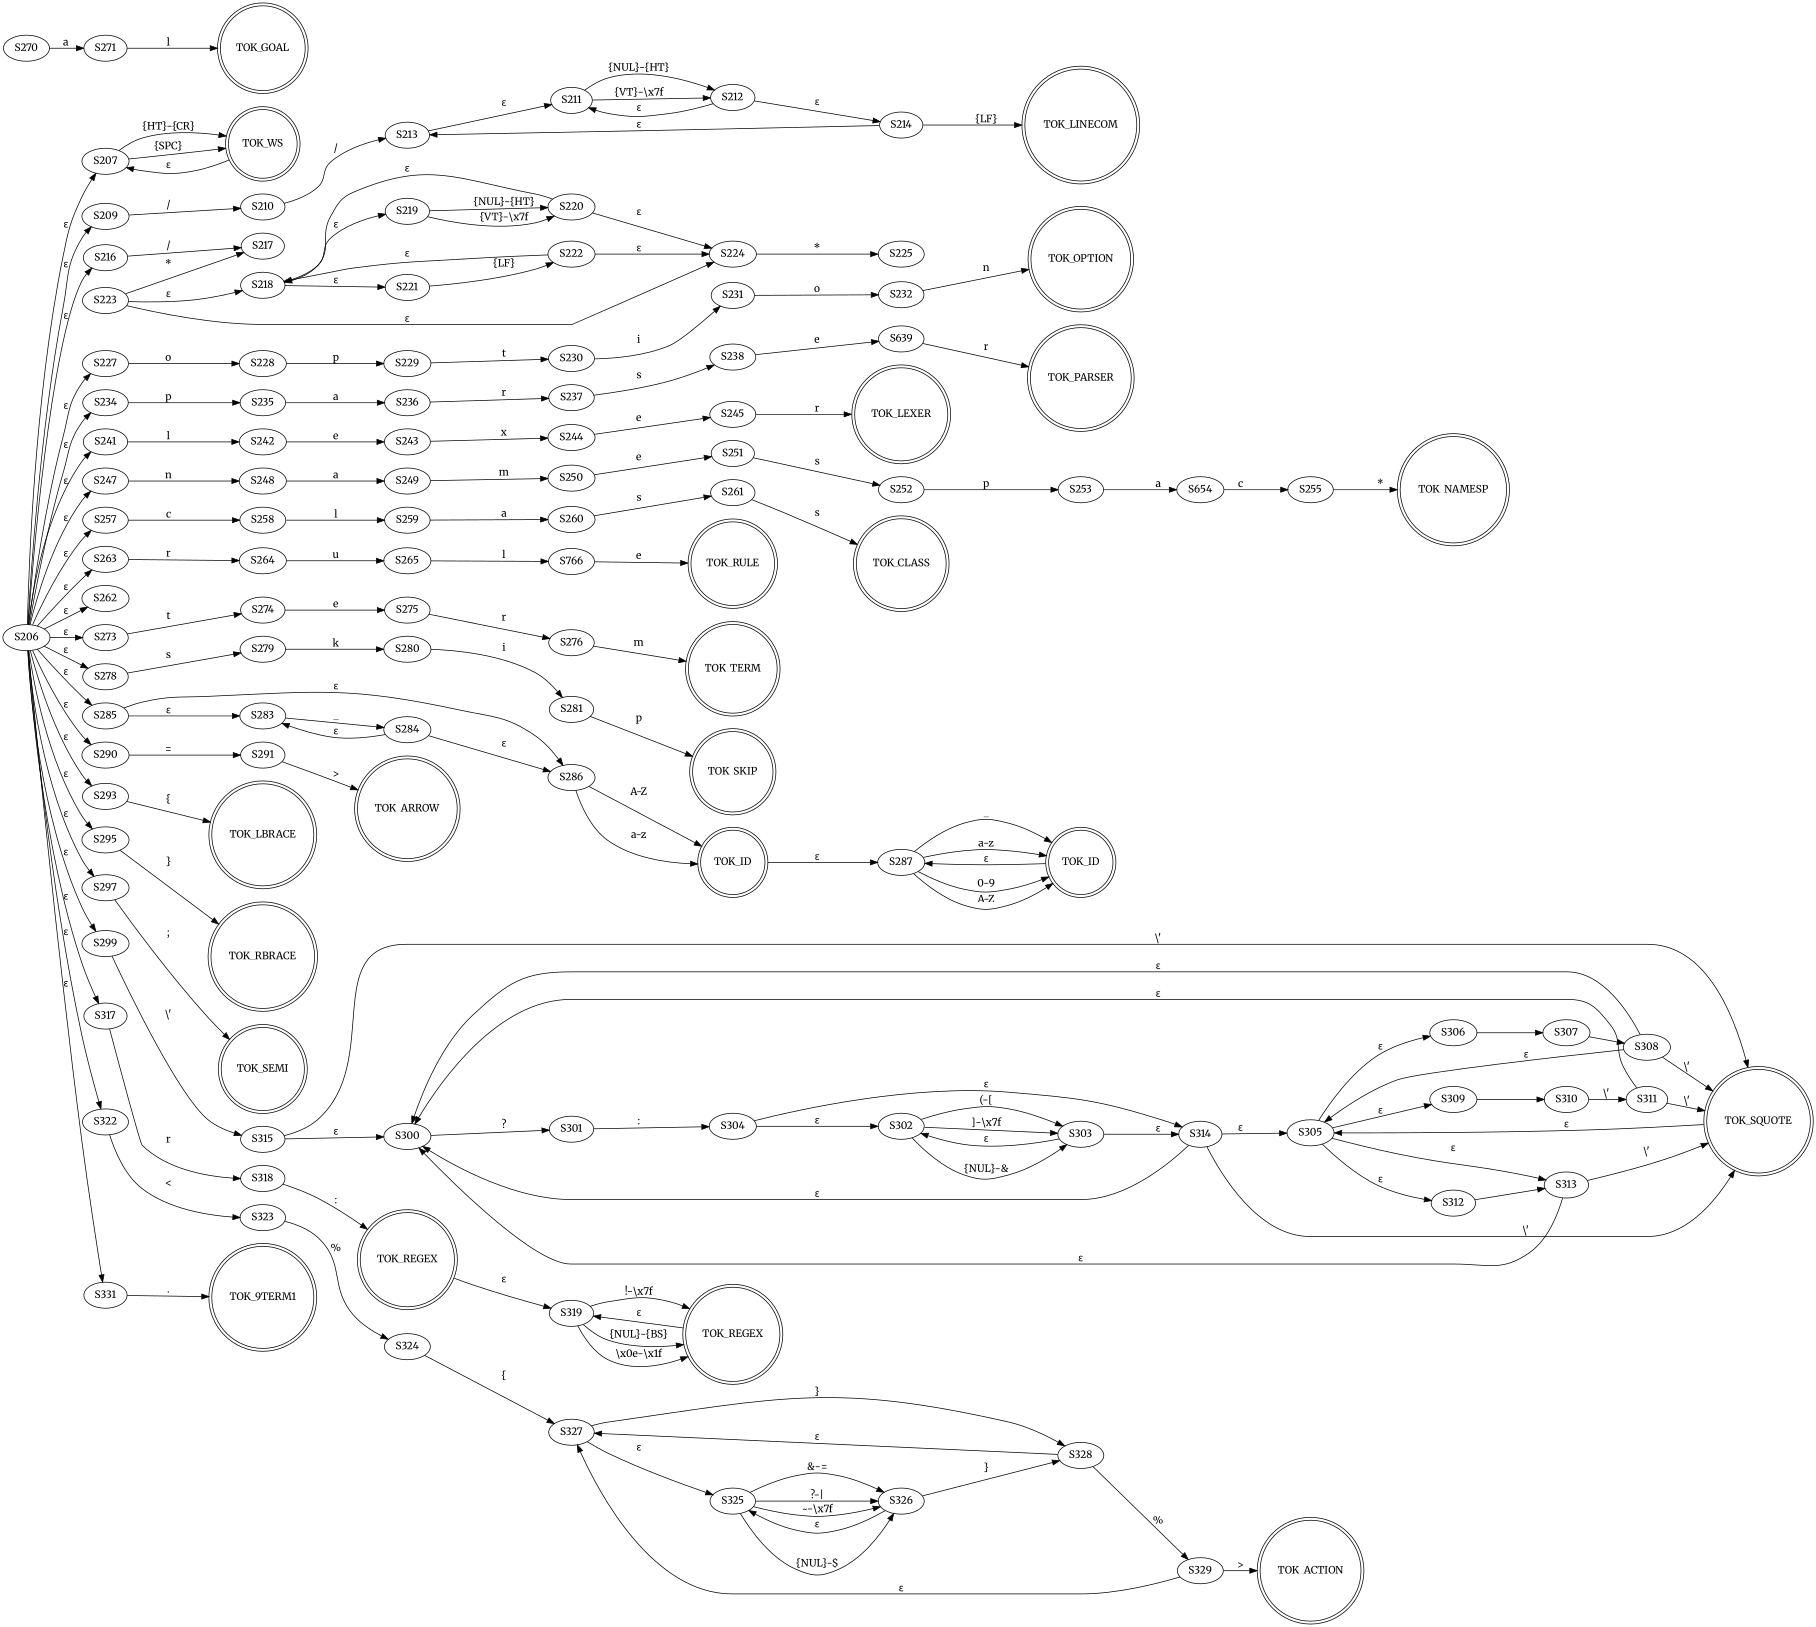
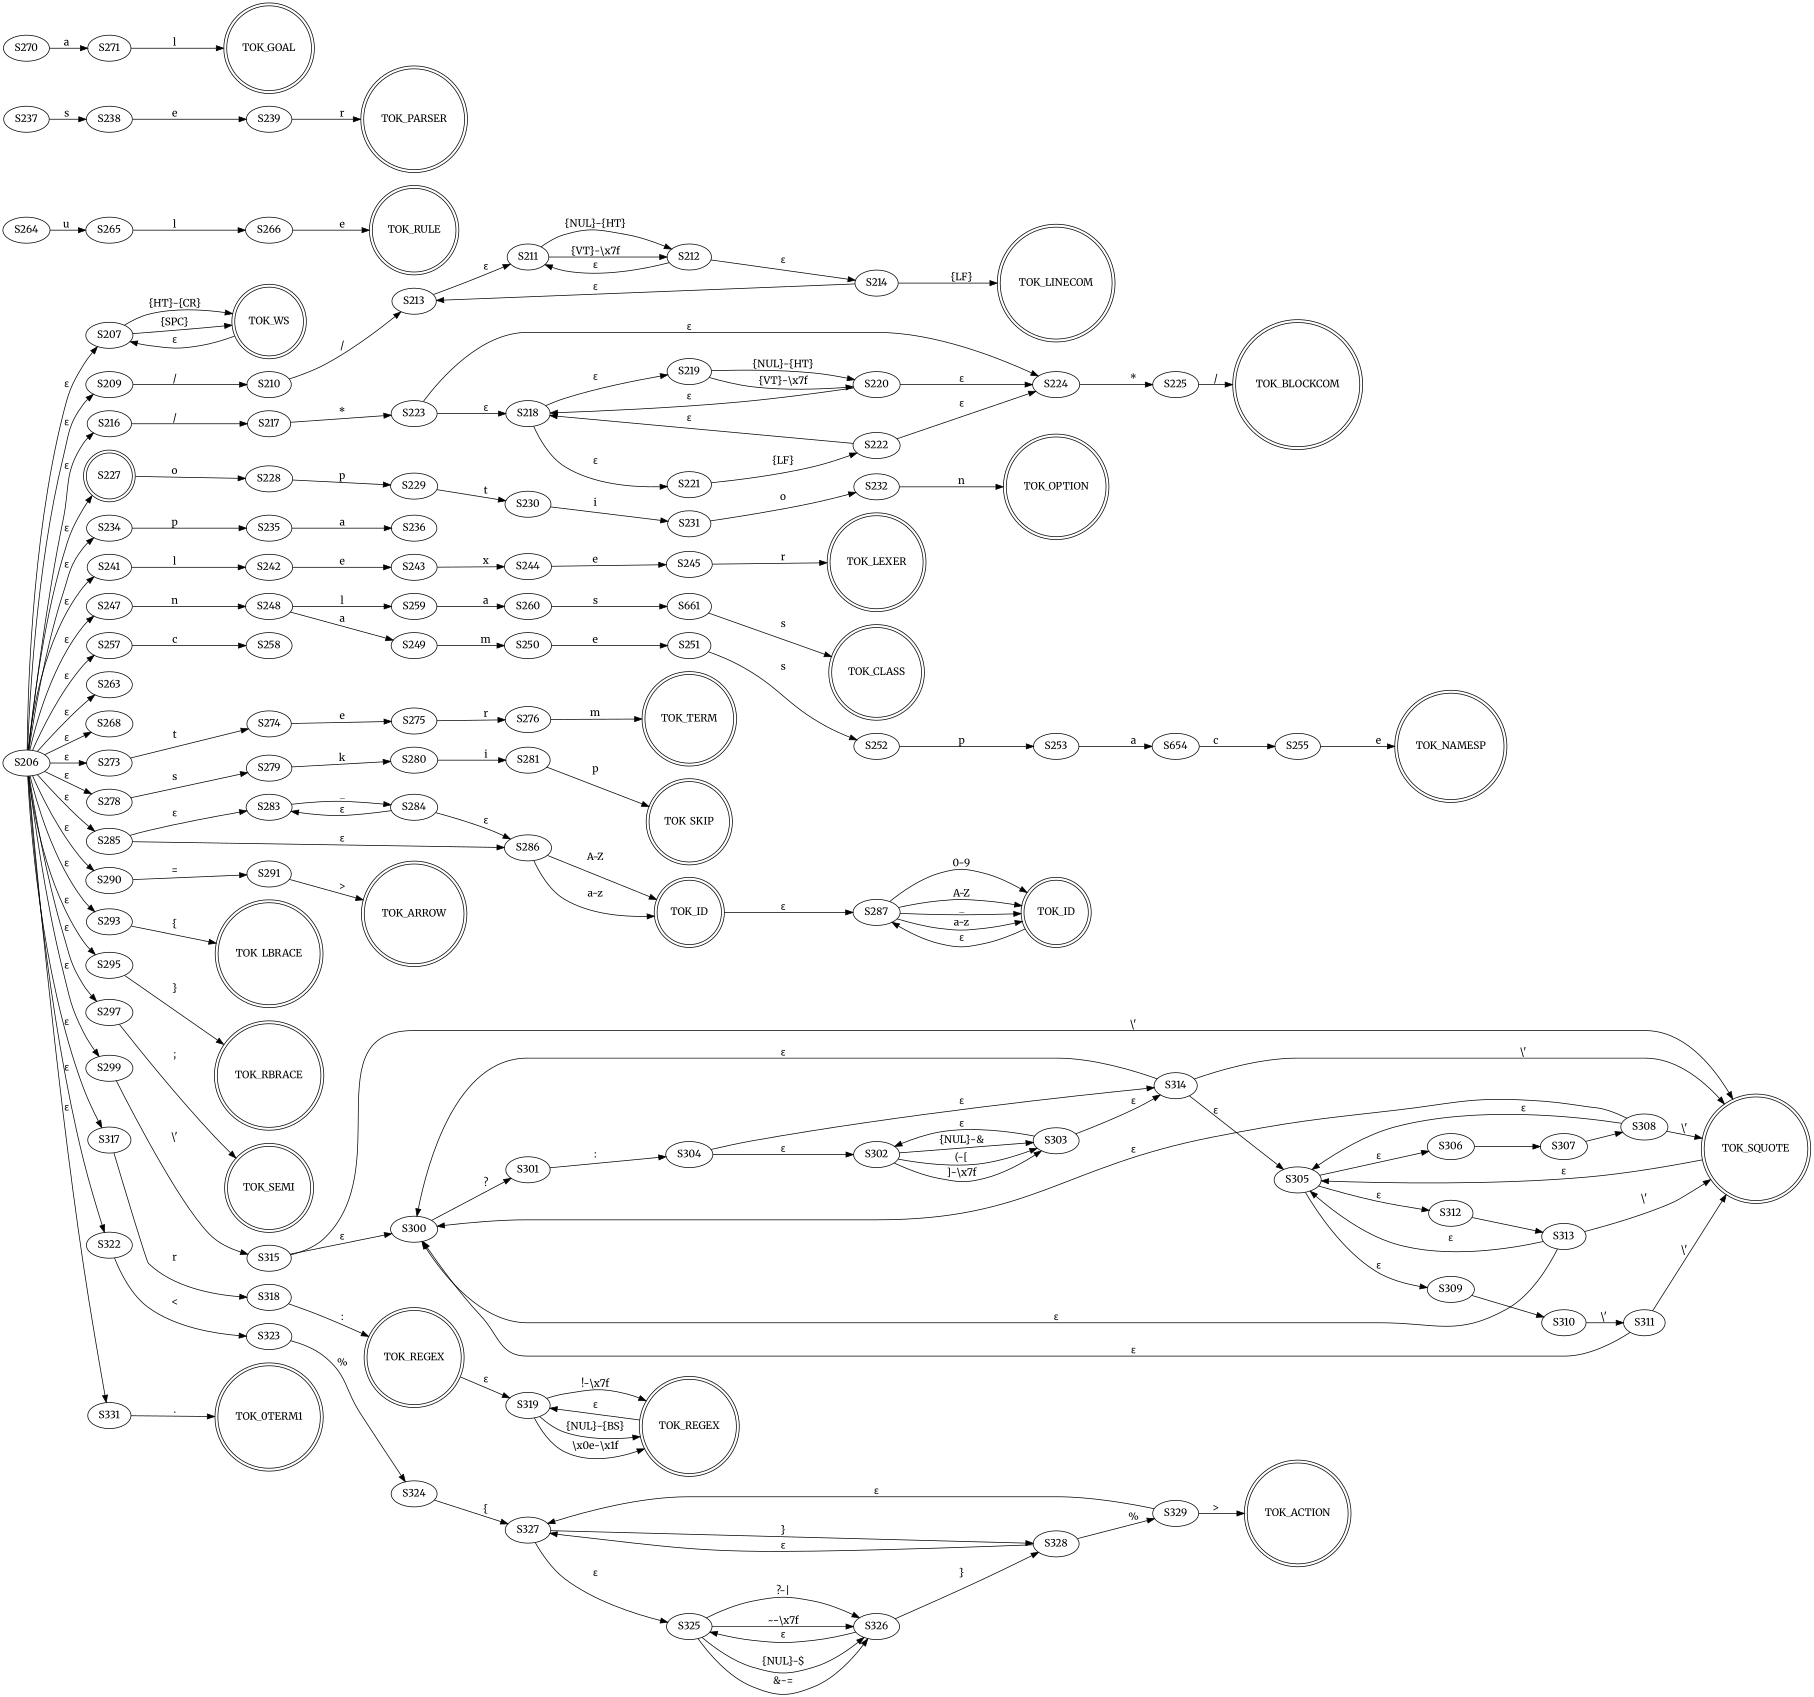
  digraph {
    fontname=Merriweather
    rankdir=LR
    node [fontname=Merriweather]
    edge [fontname=Merriweather]
    S206
    S207
    S209
    S216
-   S227
+   S227 [shape=doublecircle]
    S234
    S241
    S247
    S257
    S263
-   S268 [label=S262]
+   S268
    S273
    S278
    S285
    S290
    S293
    S295
    S297
    S299
    S317
    S322
    S331
    n23 [label=TOK_WS shape=doublecircle]
    S210
    S217
    S228
    S235
    S242
    S248
    S258
    S264
    S274
    S279
    S283
    S286
    S291
    n37 [label=TOK_LBRACE shape=doublecircle]
    n38 [label=TOK_RBRACE shape=doublecircle]
    n39 [label=TOK_SEMI shape=doublecircle]
    S315
    S318
    S323
-   n43 [label=TOK_9TERM1 shape=doublecircle]
+   n43 [label=TOK_0TERM1 shape=doublecircle]
    S213
    S223
    S229
    S236
    S243
    S249
    S259
    S265
    S275
    S280
    S284
    n55 [label=TOK_ID shape=doublecircle]
    n56 [label=TOK_ARROW shape=doublecircle]
    S300
    n58 [label=TOK_SQUOTE shape=doublecircle]
    n59 [label=TOK_REGEX shape=doublecircle]
    S324
    S211
    S212
    S214
    n64 [label=TOK_LINECOM shape=doublecircle]
    S218
    S224
    S219
    S221
    S225
    S220
    S222
+   n72 [label=TOK_BLOCKCOM shape=doublecircle]
    S230
    S231
    S232
    n76 [label=TOK_OPTION shape=doublecircle]
    S237
    S238
-   S239 [label=S639]
+   S239
    n80 [label=TOK_PARSER shape=doublecircle]
    S244
    S245
    n83 [label=TOK_LEXER shape=doublecircle]
    S250
    S251
    S252
    S253
    n88 [label=S654]
    S255
    n90 [label=TOK_NAMESP shape=doublecircle]
    S260
-   S261
+   S261 [label=S661]
    n93 [label=TOK_CLASS shape=doublecircle]
-   S266 [label=S766]
+   S266
    n95 [label=TOK_RULE shape=doublecircle]
    S270
    S271
    n98 [label=TOK_GOAL shape=doublecircle]
    S276
    n100 [label=TOK_TERM shape=doublecircle]
    S281
    n102 [label=TOK_SKIP shape=doublecircle]
    S287
    n104 [label=TOK_ID shape=doublecircle]
    S301
    S305
    S304
    S302
    S314
    S303
    S306
    S309
    S312
    S307
    S310
    S313
    S308
    S311
    S319
    n120 [label=TOK_REGEX shape=doublecircle]
    S327
    S325
    S328
    S326
    S329
    n126 [label=TOK_ACTION shape=doublecircle]
    S206 -> S207 [label="&epsilon;"]
    S206 -> S209 [label="&epsilon;"]
    S206 -> S216 [label="&epsilon;"]
    S206 -> S227 [label="&epsilon;"]
    S206 -> S234 [label="&epsilon;"]
    S206 -> S241 [label="&epsilon;"]
    S206 -> S247 [label="&epsilon;"]
    S206 -> S257 [label="&epsilon;"]
    S206 -> S263 [label="&epsilon;"]
    S206 -> S268 [label="&epsilon;"]
    S206 -> S273 [label="&epsilon;"]
    S206 -> S278 [label="&epsilon;"]
    S206 -> S285 [label="&epsilon;"]
    S206 -> S290 [label="&epsilon;"]
    S206 -> S293 [label="&epsilon;"]
    S206 -> S295 [label="&epsilon;"]
    S206 -> S297 [label="&epsilon;"]
    S206 -> S299 [label="&epsilon;"]
    S206 -> S317 [label="&epsilon;"]
    S206 -> S322 [label="&epsilon;"]
    S206 -> S331 [label="&epsilon;"]
    S207 -> n23 [label="{HT}-{CR}"]
    S207 -> n23 [label="{SPC}"]
    S209 -> S210 [label="/"]
    S216 -> S217 [label="/"]
    S227 -> S228 [label=o]
    S234 -> S235 [label=p]
    S241 -> S242 [label=l]
    S247 -> S248 [label=n]
    S257 -> S258 [label=c]
-   S263 -> S264 [label=r]
    S273 -> S274 [label=t]
    S278 -> S279 [label=s]
    S285 -> S283 [label="&epsilon;"]
    S285 -> S286 [label="&epsilon;"]
    S290 -> S291 [label="="]
    S293 -> n37 [label="{"]
    S295 -> n38 [label="}"]
    S297 -> n39 [label=";"]
    S299 -> S315 [label="\\\'"]
    S317 -> S318 [label=r]
    S322 -> S323 [label="<"]
    S331 -> n43 [label="."]
    n23 -> S207 [label="&epsilon;"]
    S210 -> S213 [label="/"]
-   S223 -> S217 [label="*"]
+   S217 -> S223 [label="*"]
    S228 -> S229 [label=p]
    S235 -> S236 [label=a]
    S242 -> S243 [label=e]
    S248 -> S249 [label=a]
-   S258 -> S259 [label=l]
+   S248 -> S259 [label=l]
    S264 -> S265 [label=u]
    S274 -> S275 [label=e]
    S279 -> S280 [label=k]
    S283 -> S284 [label=_]
    S286 -> n55 [label="A-Z"]
    S286 -> n55 [label="a-z"]
    S291 -> n56 [label=">"]
    S315 -> S300 [label="&epsilon;"]
    S315 -> n58 [label="\\\'"]
    S318 -> n59 [label=":"]
    S323 -> S324 [label="%"]
    S213 -> S211 [label="&epsilon;"]
    S223 -> S218 [label="&epsilon;"]
    S223 -> S224 [label="&epsilon;"]
    S229 -> S230 [label=t]
-   S236 -> S237 [label=r]
    S243 -> S244 [label=x]
    S249 -> S250 [label=m]
    S259 -> S260 [label=a]
    S265 -> S266 [label=l]
    S275 -> S276 [label=r]
    S280 -> S281 [label=i]
    S284 -> S283 [label="&epsilon;"]
    S284 -> S286 [label="&epsilon;"]
    n55 -> S287 [label="&epsilon;"]
    S300 -> S301 [label="?"]
    n58 -> S305 [label="&epsilon;"]
    n59 -> S319 [label="&epsilon;"]
    S324 -> S327 [label="{"]
    S211 -> S212 [label="{NUL}-{HT}"]
    S211 -> S212 [label="{VT}-\\\x7f"]
    S212 -> S211 [label="&epsilon;"]
    S212 -> S214 [label="&epsilon;"]
    S214 -> S213 [label="&epsilon;"]
    S214 -> n64 [label="{LF}"]
    S218 -> S219 [label="&epsilon;"]
    S218 -> S221 [label="&epsilon;"]
    S224 -> S225 [label="*"]
    S219 -> S220 [label="{NUL}-{HT}"]
    S219 -> S220 [label="{VT}-\\\x7f"]
    S221 -> S222 [label="{LF}"]
+   S225 -> n72 [label="/"]
    S220 -> S218 [label="&epsilon;"]
    S220 -> S224 [label="&epsilon;"]
    S222 -> S218 [label="&epsilon;"]
    S222 -> S224 [label="&epsilon;"]
    S230 -> S231 [label=i]
    S231 -> S232 [label=o]
    S232 -> n76 [label=n]
    S237 -> S238 [label=s]
    S238 -> S239 [label=e]
    S239 -> n80 [label=r]
    S244 -> S245 [label=e]
    S245 -> n83 [label=r]
    S250 -> S251 [label=e]
    S251 -> S252 [label=s]
    S252 -> S253 [label=p]
    S253 -> n88 [label=a]
    n88 -> S255 [label=c]
-   S255 -> n90 [label="*"]
+   S255 -> n90 [label=e]
    S260 -> S261 [label=s]
    S261 -> n93 [label=s]
    S266 -> n95 [label=e]
    S270 -> S271 [label=a]
    S271 -> n98 [label=l]
    S276 -> n100 [label=m]
    S281 -> n102 [label=p]
    S287 -> n104 [label="0-9"]
    S287 -> n104 [label="A-Z"]
    S287 -> n104 [label=_]
    S287 -> n104 [label="a-z"]
    n104 -> S287 [label="&epsilon;"]
    S301 -> S304 [label=":"]
    S305 -> S306 [label="&epsilon;"]
    S305 -> S309 [label="&epsilon;"]
    S305 -> S312 [label="&epsilon;"]
    S304 -> S302 [label="&epsilon;"]
    S304 -> S314 [label="&epsilon;"]
    S302 -> S303 [label="{NUL}-&"]
    S302 -> S303 [label="(-["]
    S302 -> S303 [label="]-\\\x7f"]
    S314 -> S300 [label="&epsilon;"]
    S314 -> n58 [label="\\\'"]
    S314 -> S305 [label="&epsilon;"]
    S303 -> S302 [label="&epsilon;"]
    S303 -> S314 [label="&epsilon;"]
    S306 -> S307 [label="&#92;"]
    S309 -> S310 [label="&#92;"]
    S312 -> S313 [label="&#92;"]
    S307 -> S308 [label="&#92;"]
    S310 -> S311 [label="\\\'"]
    S313 -> S300 [label="&epsilon;"]
    S313 -> n58 [label="\\\'"]
-   S305 -> S313 [label="&epsilon;"]
+   S313 -> S305 [label="&epsilon;"]
    S308 -> S300 [label="&epsilon;"]
    S308 -> n58 [label="\\\'"]
    S308 -> S305 [label="&epsilon;"]
    S311 -> S300 [label="&epsilon;"]
    S311 -> n58 [label="\\\'"]
    S319 -> n120 [label="{NUL}-{BS}"]
    S319 -> n120 [label="\\\x0e-\\\x1f"]
    S319 -> n120 [label="!-\\\x7f"]
    n120 -> S319 [label="&epsilon;"]
    S327 -> S325 [label="&epsilon;"]
    S327 -> S328 [label="}"]
    S325 -> S326 [label="{NUL}-$"]
    S325 -> S326 [label="&-="]
    S325 -> S326 [label="?-|"]
    S325 -> S326 [label="~-\\\x7f"]
    S328 -> S327 [label="&epsilon;"]
    S328 -> S329 [label="%"]
    S326 -> S325 [label="&epsilon;"]
    S326 -> S328 [label="}"]
    S329 -> S327 [label="&epsilon;"]
    S329 -> n126 [label=">"]
  }
